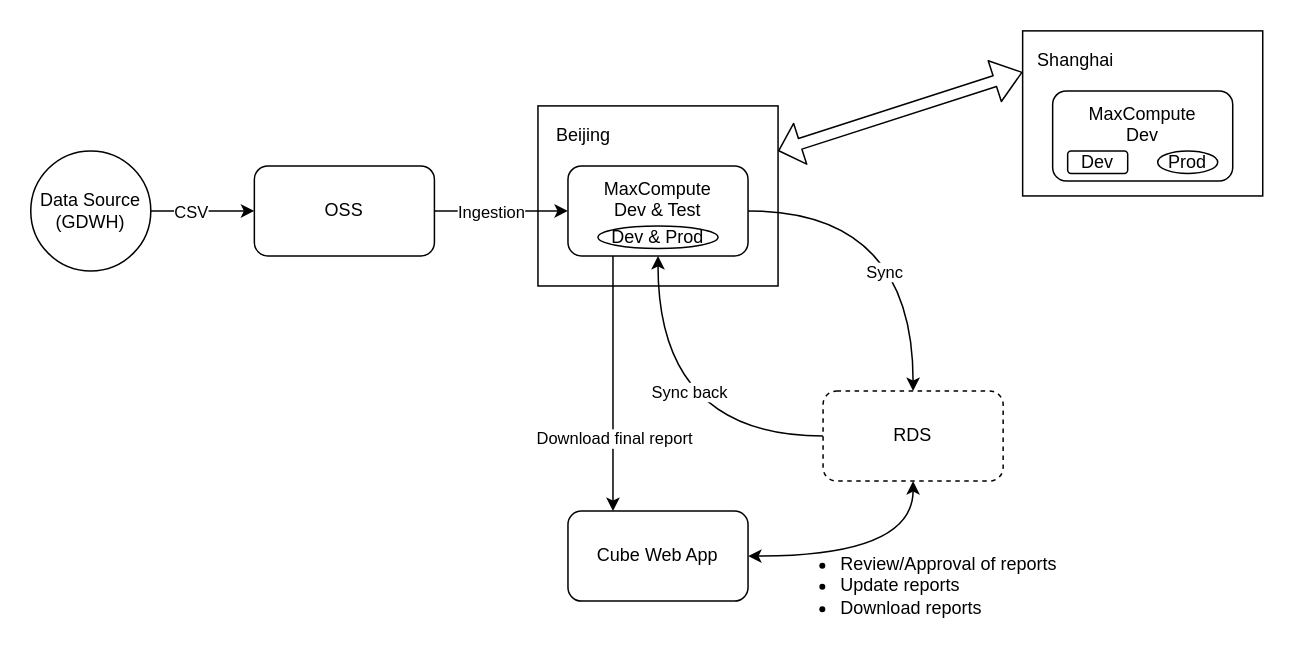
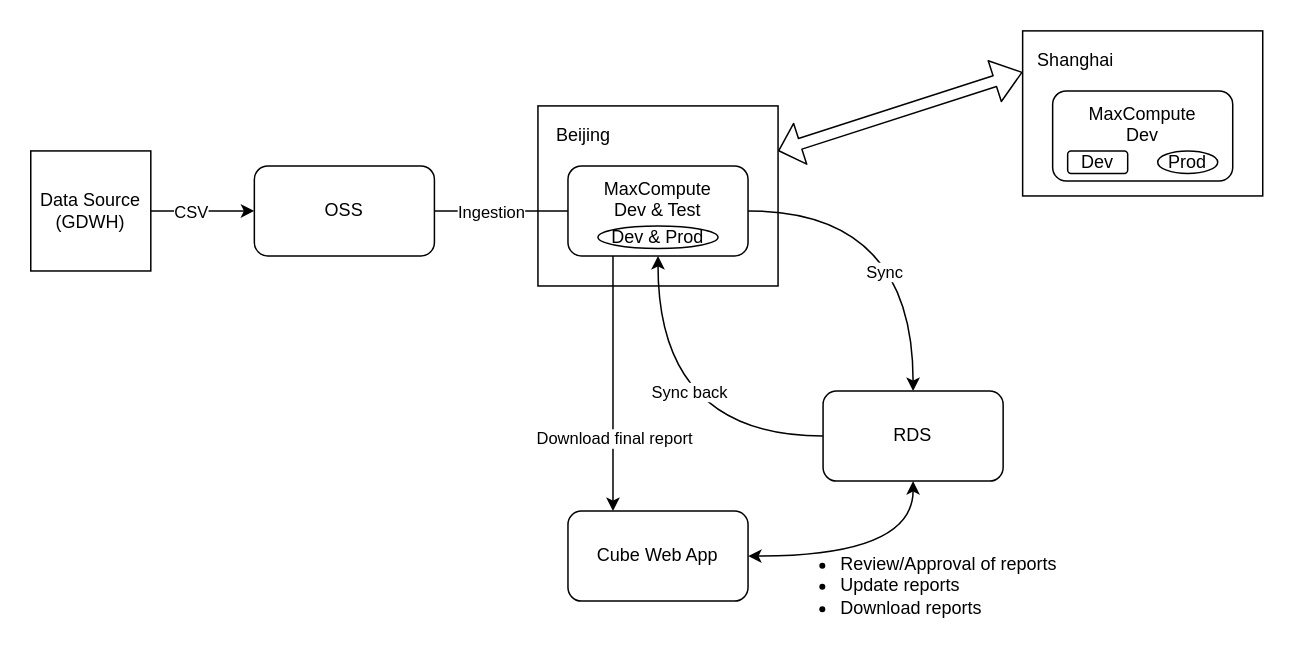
  <mxCell id="0" />
  <mxCell id="1" parent="0" />
  <mxCell id="2" value="" style="rounded=0;whiteSpace=wrap;html=1;" vertex="1" parent="1"><mxGeometry x="681" y="20" width="160" height="110" as="geometry" /></mxCell>
  <mxCell id="3" value="" style="rounded=0;whiteSpace=wrap;html=1;" vertex="1" parent="1"><mxGeometry x="358" y="70" width="160" height="120" as="geometry" /></mxCell>
  <mxCell id="4" style="edgeStyle=orthogonalEdgeStyle;rounded=0;orthogonalLoop=1;jettySize=auto;html=1;exitX=1;exitY=0.5;exitDx=0;exitDy=0;curved=1;" edge="1" parent="1" source="6" target="12"><mxGeometry relative="1" as="geometry" /></mxCell>
  <mxCell id="5" value="Sync" style="edgeLabel;html=1;align=center;verticalAlign=middle;resizable=0;points=[];" vertex="1" connectable="0" parent="4"><mxGeometry x="-0.129" y="4" relative="1" as="geometry"><mxPoint x="-10" y="44" as="offset" /></mxGeometry></mxCell>
  <mxCell id="6" value="MaxCompute&lt;br&gt;Dev &amp;amp; Test&lt;br&gt;&lt;br&gt;" style="rounded=1;whiteSpace=wrap;html=1;" vertex="1" parent="1"><mxGeometry x="378" y="110" width="120" height="60" as="geometry" /></mxCell>
- <mxCell id="7" value="" style="edgeStyle=orthogonalEdgeStyle;rounded=0;orthogonalLoop=1;jettySize=auto;html=1;" edge="1" parent="1" source="9" target="6"><mxGeometry relative="1" as="geometry" /></mxCell>
+ <mxCell id="7" value="" style="edgeStyle=orthogonalEdgeStyle;rounded=0;orthogonalLoop=1;jettySize=auto;html=1;endArrow=none;" edge="1" parent="1" source="9" target="6"><mxGeometry relative="1" as="geometry" /></mxCell>
  <mxCell id="8" value="Ingestion" style="edgeLabel;html=1;align=center;verticalAlign=middle;resizable=0;points=[];" vertex="1" connectable="0" parent="7"><mxGeometry x="-0.207" y="1" relative="1" as="geometry"><mxPoint x="2" y="1" as="offset" /></mxGeometry></mxCell>
  <mxCell id="9" value="OSS" style="rounded=1;whiteSpace=wrap;html=1;" vertex="1" parent="1"><mxGeometry x="169" y="110" width="120" height="60" as="geometry" /></mxCell>
  <mxCell id="10" style="edgeStyle=orthogonalEdgeStyle;rounded=0;orthogonalLoop=1;jettySize=auto;html=1;exitX=0;exitY=0.5;exitDx=0;exitDy=0;entryX=0.5;entryY=1;entryDx=0;entryDy=0;curved=1;" edge="1" parent="1" source="12" target="6"><mxGeometry relative="1" as="geometry"><mxPoint x="468" y="240" as="targetPoint" /></mxGeometry></mxCell>
  <mxCell id="11" value="Sync back" style="edgeLabel;html=1;align=center;verticalAlign=middle;resizable=0;points=[];" vertex="1" connectable="0" parent="10"><mxGeometry x="-0.085" y="1" relative="1" as="geometry"><mxPoint x="15" y="-31" as="offset" /></mxGeometry></mxCell>
- <mxCell id="12" value="RDS" style="rounded=1;whiteSpace=wrap;html=1;dashed=1;" vertex="1" parent="1"><mxGeometry x="548" y="260" width="120" height="60" as="geometry" /></mxCell>
+ <mxCell id="12" value="RDS" style="rounded=1;whiteSpace=wrap;html=1;" vertex="1" parent="1"><mxGeometry x="548" y="260" width="120" height="60" as="geometry" /></mxCell>
  <mxCell id="13" value="Cube Web App" style="rounded=1;whiteSpace=wrap;html=1;" vertex="1" parent="1"><mxGeometry x="378" y="340" width="120" height="60" as="geometry" /></mxCell>
  <mxCell id="14" value="" style="edgeStyle=orthogonalEdgeStyle;rounded=0;orthogonalLoop=1;jettySize=auto;html=1;" edge="1" parent="1" source="16" target="9"><mxGeometry relative="1" as="geometry" /></mxCell>
  <mxCell id="15" value="CSV" style="edgeLabel;html=1;align=center;verticalAlign=middle;resizable=0;points=[];" vertex="1" connectable="0" parent="14"><mxGeometry x="0.259" y="-1" relative="1" as="geometry"><mxPoint x="-17" y="-1" as="offset" /></mxGeometry></mxCell>
- <mxCell id="16" value="Data Source&lt;br&gt;(GDWH)" style="ellipse;whiteSpace=wrap;html=1;aspect=fixed;" vertex="1" parent="1"><mxGeometry x="20" y="100" width="80" height="80" as="geometry" /></mxCell>
+ <mxCell id="16" value="Data Source&lt;br&gt;(GDWH)" style="whiteSpace=wrap;html=1;aspect=fixed;rounded=0;" vertex="1" parent="1"><mxGeometry x="20" y="100" width="80" height="80" as="geometry" /></mxCell>
  <mxCell id="17" value="" style="endArrow=classic;startArrow=classic;html=1;exitX=1;exitY=0.5;exitDx=0;exitDy=0;entryX=0.5;entryY=1;entryDx=0;entryDy=0;edgeStyle=orthogonalEdgeStyle;curved=1;" edge="1" parent="1" source="13" target="12"><mxGeometry width="50" height="50" relative="1" as="geometry"><mxPoint x="558" y="410" as="sourcePoint" /><mxPoint x="608" y="360" as="targetPoint" /></mxGeometry></mxCell>
  <mxCell id="18" value="&lt;ul&gt;&lt;li&gt;Review/Approval of reports&lt;/li&gt;&lt;li&gt;Update reports&lt;/li&gt;&lt;li&gt;Download reports&lt;/li&gt;&lt;/ul&gt;" style="text;html=1;align=left;verticalAlign=middle;resizable=0;points=[];autosize=1;strokeColor=none;" vertex="1" parent="1"><mxGeometry x="518" y="355" width="200" height="70" as="geometry" /></mxCell>
  <mxCell id="19" value="Beijing" style="text;html=1;align=center;verticalAlign=middle;resizable=0;points=[];autosize=1;strokeColor=none;" vertex="1" parent="1"><mxGeometry x="363" y="80" width="50" height="20" as="geometry" /></mxCell>
  <mxCell id="20" value="" style="endArrow=classic;html=1;edgeStyle=orthogonalEdgeStyle;curved=1;exitX=0.25;exitY=1;exitDx=0;exitDy=0;entryX=0.25;entryY=0;entryDx=0;entryDy=0;" edge="1" parent="1" source="6" target="13"><mxGeometry width="50" height="50" relative="1" as="geometry"><mxPoint x="288" y="300" as="sourcePoint" /><mxPoint x="338" y="260" as="targetPoint" /><Array as="points"><mxPoint x="408" y="260" /><mxPoint x="408" y="260" /></Array></mxGeometry></mxCell>
  <mxCell id="21" value="Download final report" style="edgeLabel;html=1;align=center;verticalAlign=middle;resizable=0;points=[];" vertex="1" connectable="0" parent="20"><mxGeometry x="0.277" relative="1" as="geometry"><mxPoint y="12" as="offset" /></mxGeometry></mxCell>
  <mxCell id="22" value="Shanghai" style="text;html=1;align=center;verticalAlign=middle;resizable=0;points=[];autosize=1;strokeColor=none;" vertex="1" parent="1"><mxGeometry x="681" y="30" width="70" height="20" as="geometry" /></mxCell>
  <mxCell id="23" value="MaxCompute&lt;br&gt;Dev&lt;br&gt;&lt;br&gt;" style="rounded=1;whiteSpace=wrap;html=1;" vertex="1" parent="1"><mxGeometry x="701" y="60" width="120" height="60" as="geometry" /></mxCell>
  <mxCell id="24" value="Prod" style="ellipse;whiteSpace=wrap;html=1;" vertex="1" parent="1"><mxGeometry x="771" y="100" width="40" height="15" as="geometry" /></mxCell>
  <mxCell id="25" value="Dev" style="whiteSpace=wrap;html=1;rounded=1;" vertex="1" parent="1"><mxGeometry x="711" y="100" width="40" height="15" as="geometry" /></mxCell>
  <mxCell id="26" value="Dev &amp;amp; Prod" style="ellipse;whiteSpace=wrap;html=1;" vertex="1" parent="1"><mxGeometry x="398" y="150" width="80" height="15" as="geometry" /></mxCell>
  <mxCell id="27" value="" style="shape=flexArrow;endArrow=classic;startArrow=classic;html=1;exitX=1;exitY=0.25;exitDx=0;exitDy=0;entryX=0;entryY=0.25;entryDx=0;entryDy=0;width=7.5;startSize=4.667;" edge="1" parent="1" source="3" target="2"><mxGeometry width="100" height="100" relative="1" as="geometry"><mxPoint x="568" y="90" as="sourcePoint" /><mxPoint x="668" y="-10" as="targetPoint" /></mxGeometry></mxCell>
